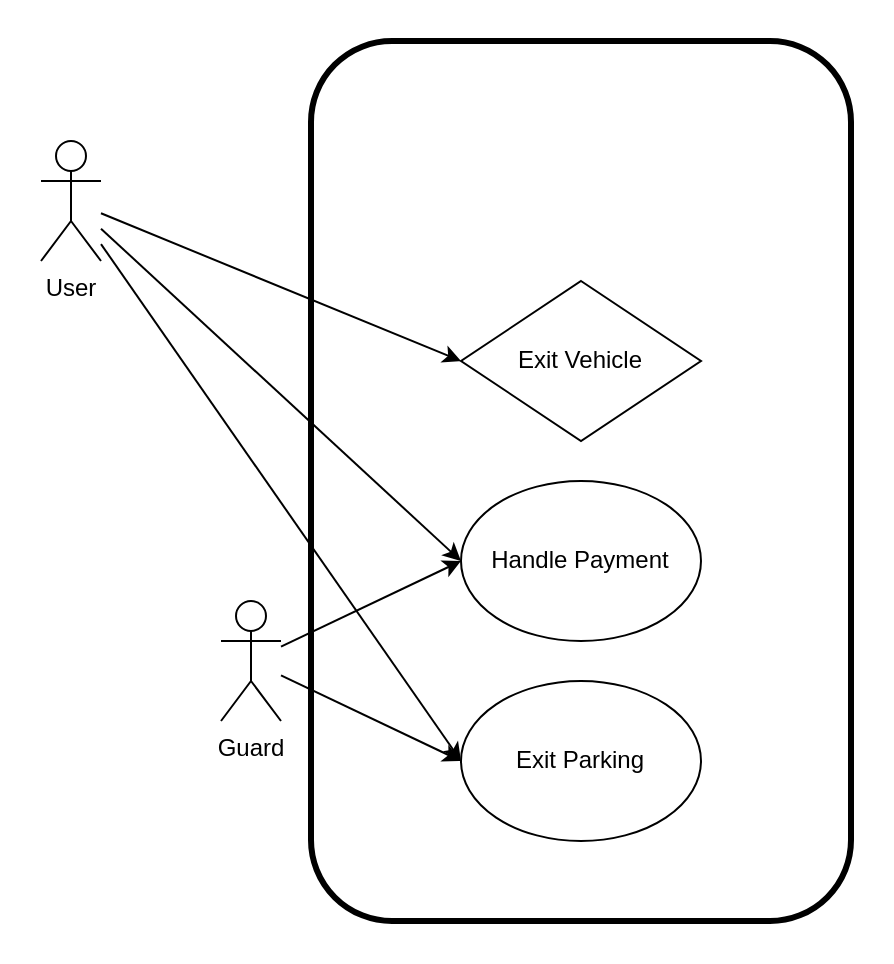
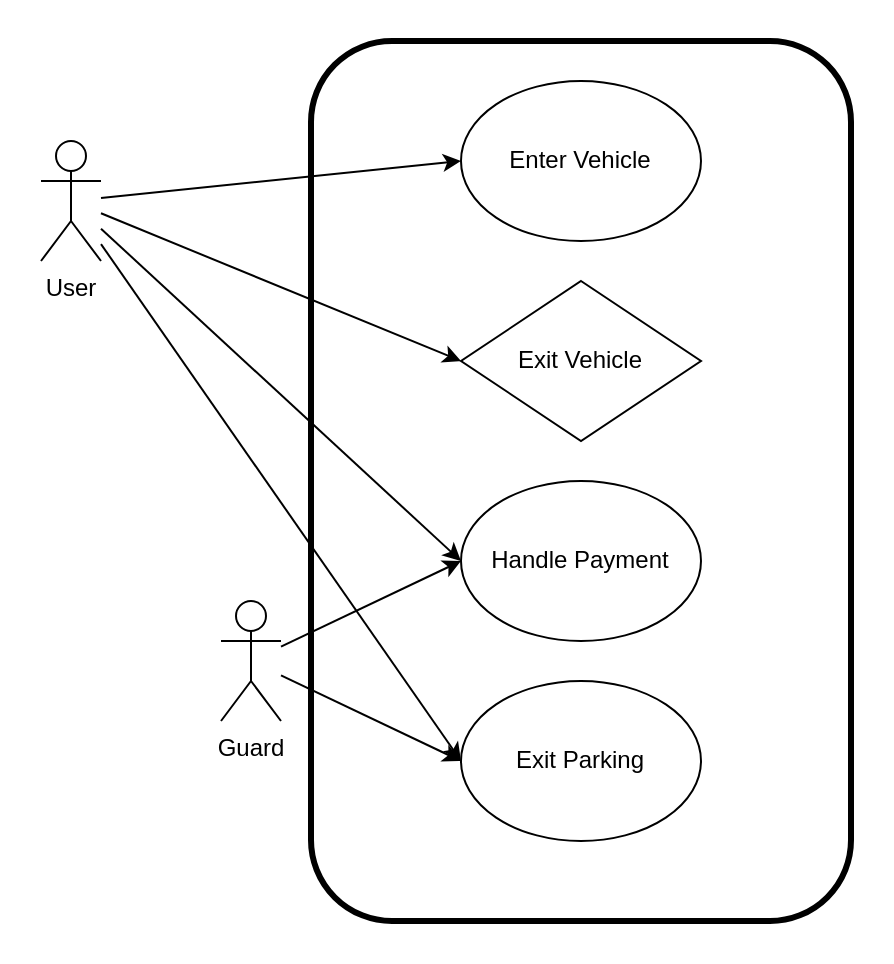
  <mxCell id="0" />
  <mxCell id="1" parent="0" />
+ <mxCell id="2" style="edgeStyle=none;html=1;entryX=0;entryY=0.5;entryDx=0;entryDy=0;" edge="1" parent="1" source="6" target="10"><mxGeometry relative="1" as="geometry" /></mxCell>
  <mxCell id="3" style="edgeStyle=none;html=1;entryX=0;entryY=0.5;entryDx=0;entryDy=0;" edge="1" parent="1" source="6" target="11"><mxGeometry relative="1" as="geometry" /></mxCell>
  <mxCell id="4" style="edgeStyle=none;html=1;entryX=0;entryY=0.5;entryDx=0;entryDy=0;" edge="1" parent="1" source="6" target="12"><mxGeometry relative="1" as="geometry" /></mxCell>
  <mxCell id="5" style="edgeStyle=none;html=1;entryX=0;entryY=0.5;entryDx=0;entryDy=0;" edge="1" parent="1" source="6" target="13"><mxGeometry relative="1" as="geometry" /></mxCell>
  <mxCell id="6" value="User" style="shape=umlActor;verticalLabelPosition=bottom;verticalAlign=top;html=1;outlineConnect=0;" vertex="1" parent="1"><mxGeometry x="20" y="70" width="30" height="60" as="geometry" /></mxCell>
  <mxCell id="7" style="edgeStyle=none;html=1;entryX=0;entryY=0.5;entryDx=0;entryDy=0;" edge="1" parent="1" source="9" target="12"><mxGeometry relative="1" as="geometry" /></mxCell>
  <mxCell id="8" style="edgeStyle=none;html=1;entryX=0;entryY=0.5;entryDx=0;entryDy=0;" edge="1" parent="1" source="9" target="13"><mxGeometry relative="1" as="geometry" /></mxCell>
  <mxCell id="9" value="Guard" style="shape=umlActor;verticalLabelPosition=bottom;verticalAlign=top;html=1;outlineConnect=0;" vertex="1" parent="1"><mxGeometry x="110" y="300" width="30" height="60" as="geometry" /></mxCell>
+ <mxCell id="10" value="Enter Vehicle" style="ellipse;whiteSpace=wrap;html=1;" vertex="1" parent="1"><mxGeometry x="230" y="40" width="120" height="80" as="geometry" /></mxCell>
  <mxCell id="11" value="Exit Vehicle" style="rhombus;whiteSpace=wrap;html=1;" vertex="1" parent="1"><mxGeometry x="230" y="140" width="120" height="80" as="geometry" /></mxCell>
  <mxCell id="12" value="Handle Payment" style="ellipse;whiteSpace=wrap;html=1;" vertex="1" parent="1"><mxGeometry x="230" y="240" width="120" height="80" as="geometry" /></mxCell>
  <mxCell id="13" value="Exit Parking" style="ellipse;whiteSpace=wrap;html=1;" vertex="1" parent="1"><mxGeometry x="230" y="340" width="120" height="80" as="geometry" /></mxCell>
  <mxCell id="14" value="" style="rounded=1;whiteSpace=wrap;html=1;fillColor=none;strokeWidth=3;" vertex="1" parent="1"><mxGeometry x="155" y="20" width="270" height="440" as="geometry" /></mxCell>
